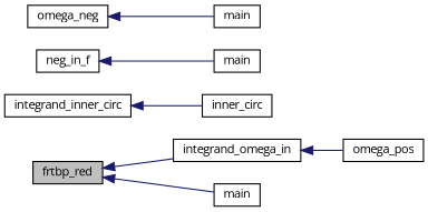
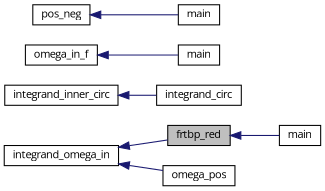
  digraph {
    fontname="Open Sans"
    rankdir=LR
    node [color=black fillcolor=white fontname="Open Sans" fontsize=10 shape=record style=filled]
    edge [color=midnightblue dir=back fontname="Open Sans" fontsize=10 labelfontname=FreeSans labelfontsize=10 style=solid]
    n1 [fillcolor=grey75 fontcolor=black height=0.2 label=frtbp_red width=0.4]
    n2 [height=0.2 label=integrand_omega_in width=0.4]
    n3 [height=0.2 label=main width=0.4]
    n4 [height=0.2 label=integrand_inner_circ width=0.4]
-   n5 [height=0.2 label=inner_circ width=0.4]
+   n5 [height=0.2 label=integrand_circ width=0.4]
    n6 [height=0.2 label=omega_pos width=0.4]
-   n7 [height=0.2 label=neg_in_f width=0.4]
+   n7 [height=0.2 label=omega_in_f width=0.4]
    n8 [height=0.2 label=main width=0.4]
-   n9 [height=0.2 label=omega_neg width=0.4]
+   n9 [height=0.2 label=pos_neg width=0.4]
    n10 [height=0.2 label=main width=0.4]
-   n1 -> n2
+   n2 -> n1
    n1 -> n3
    n2 -> n6
    n4 -> n5
    n7 -> n8
    n9 -> n10
  }
